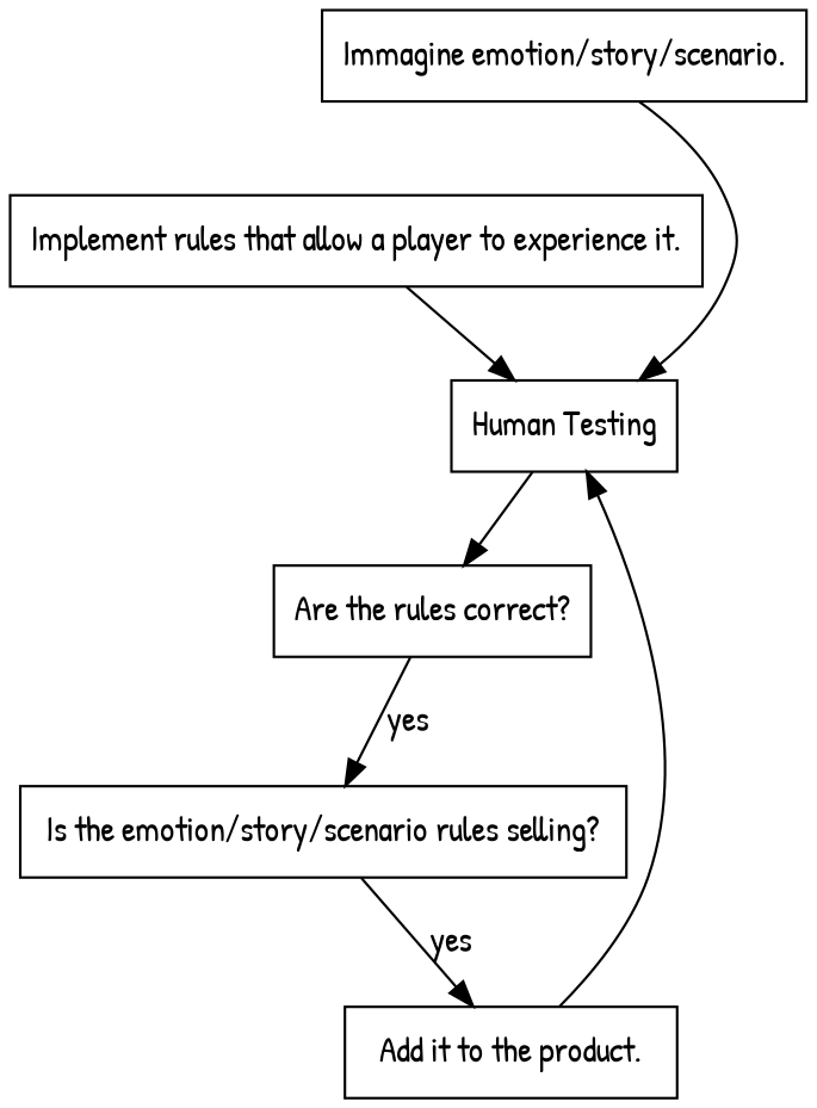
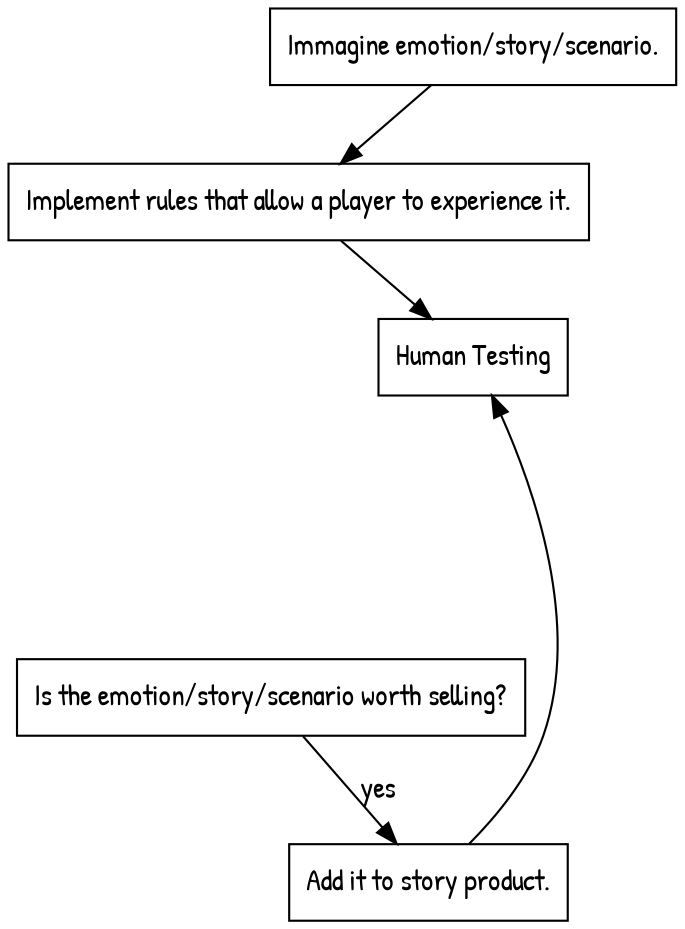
  digraph {
    fontname="Patrick Hand"
    node [fontname="Patrick Hand" shape=box]
    edge [fontname="Patrick Hand"]
    n1 [label="Immagine emotion/story/scenario."]
    n2 [label="Implement rules that allow a player to experience it."]
    n3 [label="Human Testing"]
-   n4 [label="Are the rules correct?"]
-   n5 [label="Is the emotion/story/scenario rules selling?"]
-   n6 [label="Add it to the product."]
-   n1 -> n3
+   n5 [label="Is the emotion/story/scenario worth selling?"]
+   n6 [label="Add it to story product."]
+   n1 -> n2
    n2 -> n3
-   n3 -> n4
-   n4 -> n5 [label=yes]
    n5 -> n6 [label=yes]
    n6 -> n3
  }
